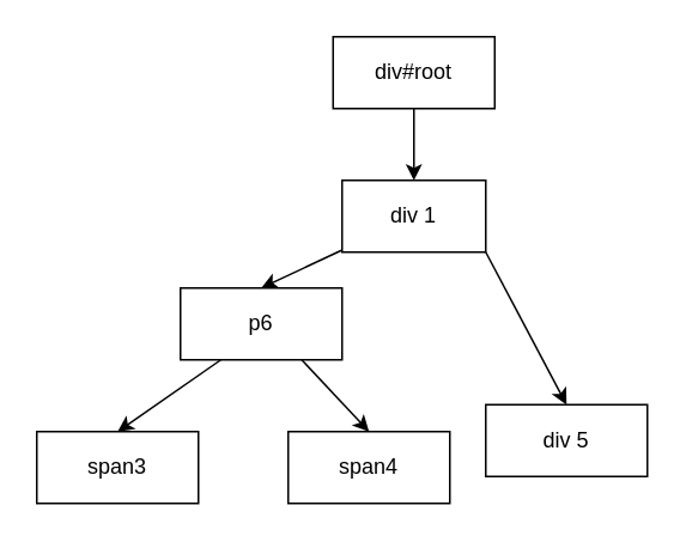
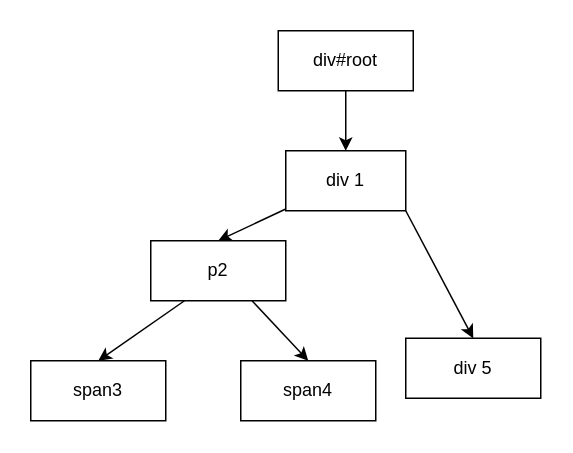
  <mxCell id="0" />
  <mxCell id="1" parent="0" />
  <mxCell id="2" style="edgeStyle=none;html=1;entryX=0.5;entryY=0;entryDx=0;entryDy=0;" parent="1" source="3" target="6" edge="1"><mxGeometry relative="1" as="geometry" /></mxCell>
  <mxCell id="3" value="div#root" style="rounded=0;whiteSpace=wrap;html=1;" parent="1" vertex="1"><mxGeometry x="185" y="20" width="90" height="40" as="geometry" /></mxCell>
  <mxCell id="4" style="edgeStyle=none;html=1;entryX=0.5;entryY=0;entryDx=0;entryDy=0;" parent="1" source="6" target="9" edge="1"><mxGeometry relative="1" as="geometry" /></mxCell>
  <mxCell id="5" style="edgeStyle=none;html=1;exitX=1;exitY=1;exitDx=0;exitDy=0;entryX=0.5;entryY=0;entryDx=0;entryDy=0;" parent="1" source="6" target="12" edge="1"><mxGeometry relative="1" as="geometry" /></mxCell>
  <mxCell id="6" value="div 1" style="rounded=0;whiteSpace=wrap;html=1;" parent="1" vertex="1"><mxGeometry x="190" y="100" width="80" height="40" as="geometry" /></mxCell>
  <mxCell id="7" style="edgeStyle=none;html=1;exitX=0.25;exitY=1;exitDx=0;exitDy=0;entryX=0.5;entryY=0;entryDx=0;entryDy=0;" parent="1" source="9" target="10" edge="1"><mxGeometry relative="1" as="geometry" /></mxCell>
  <mxCell id="8" style="edgeStyle=none;html=1;exitX=0.75;exitY=1;exitDx=0;exitDy=0;entryX=0.5;entryY=0;entryDx=0;entryDy=0;" parent="1" source="9" target="11" edge="1"><mxGeometry relative="1" as="geometry" /></mxCell>
- <mxCell id="9" value="p6" style="rounded=0;whiteSpace=wrap;html=1;" parent="1" vertex="1"><mxGeometry x="100" y="160" width="90" height="40" as="geometry" /></mxCell>
+ <mxCell id="9" value="p2" style="rounded=0;whiteSpace=wrap;html=1;" parent="1" vertex="1"><mxGeometry x="100" y="160" width="90" height="40" as="geometry" /></mxCell>
  <mxCell id="10" value="span3" style="rounded=0;whiteSpace=wrap;html=1;" parent="1" vertex="1"><mxGeometry x="20" y="240" width="90" height="40" as="geometry" /></mxCell>
  <mxCell id="11" value="span4" style="rounded=0;whiteSpace=wrap;html=1;" parent="1" vertex="1"><mxGeometry x="160" y="240" width="90" height="40" as="geometry" /></mxCell>
  <mxCell id="12" value="div 5" style="rounded=0;whiteSpace=wrap;html=1;" parent="1" vertex="1"><mxGeometry x="270" y="225" width="90" height="40" as="geometry" /></mxCell>
